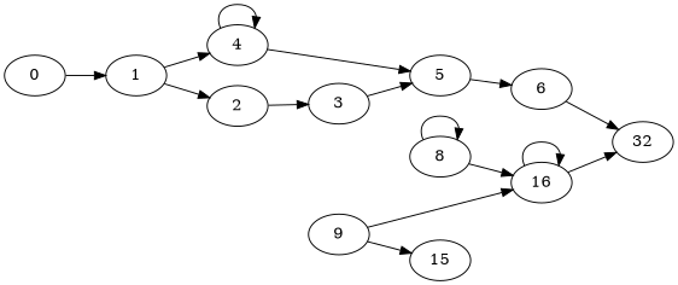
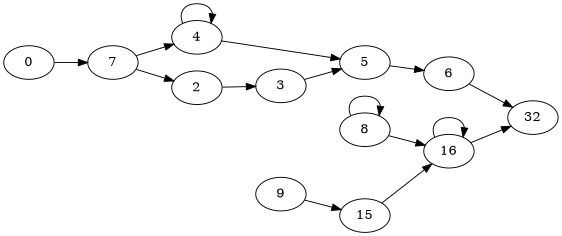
  digraph {
    rankdir=LR
    n1 [label=32]
    6
    8
    n4 [label=16]
-   1
+   1 [label=7]
    4
    2
    5
    3
    n10 [label=15]
    9
    0
    6 -> n1
    8 -> 8
    8 -> n4
    n4 -> n1
    n4 -> n4
    1 -> 4
    1 -> 2
    4 -> 4
    4 -> 5
    2 -> 3
    5 -> 6
    3 -> 5
-   9 -> n4
+   n10 -> n4
    9 -> n10
    0 -> 1
  }
